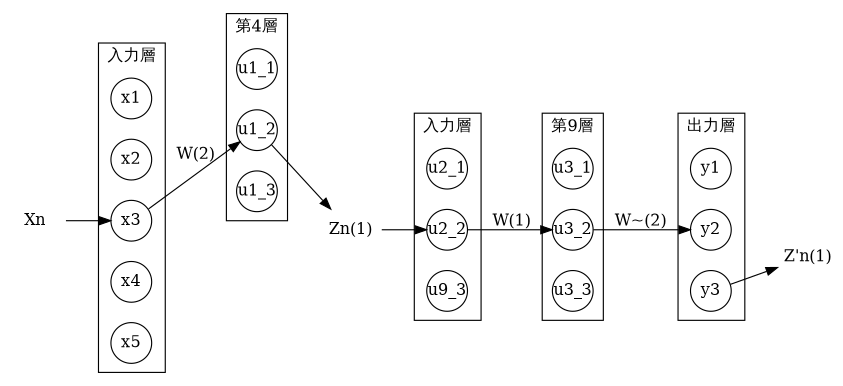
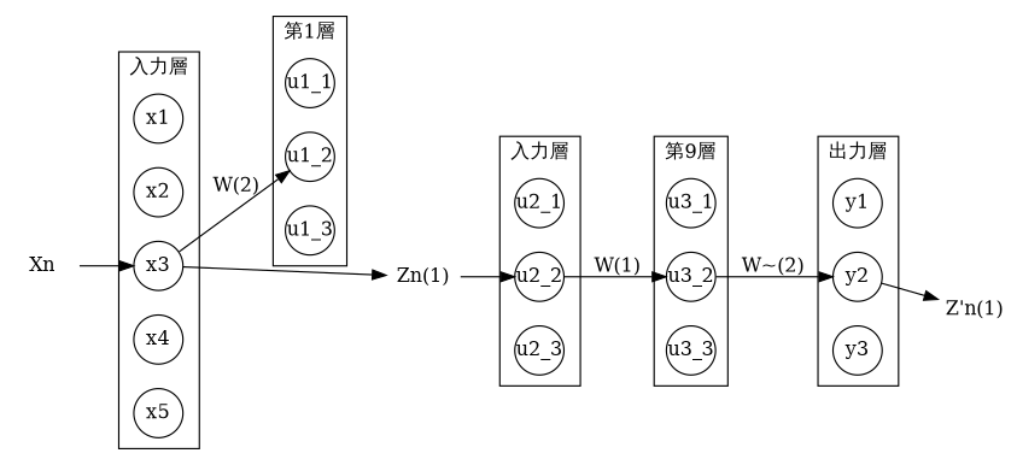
  digraph {
    compound=true
    ordering=out
    rankdir=LR
    splines=line
    node [fixedsize=true shape=circle style=solid]
    u1_1
    u1_2
    u1_3
    x1
    x2
    x3
    x4
    x5
    u2_1
    u2_2
-   u2_3 [label=u9_3]
+   u2_3
    u3_1
    u3_2
    u3_3
    y1
    y2
    y3
    n18 [label="Zn(1)" shape=none style=""]
    n19 [label="Z'n(1)" shape=none style=""]
    n20 [label=Xn shape=none style=""]
    subgraph cluster_1 {
-     label="第4層"
+     label="第1層"
      u1_1
      u1_2
      u1_3
    }
    subgraph cluster_2 {
      label="入力層"
      x1
      x2
      x3
      x4
      x5
    }
    subgraph cluster_3 {
      label="入力層"
      u2_1
      u2_2
      u2_3
    }
    subgraph cluster_4 {
      label="第9層"
      u3_1
      u3_2
      u3_3
    }
    subgraph cluster_5 {
      label="出力層"
      y1
      y2
      y3
    }
-   u1_2 -> n18
+   x3 -> n18
    x3 -> u1_2 [label="W(2)"]
    u2_2 -> u3_2 [label="W(1)"]
    u3_2 -> y2 [label="W~(2)"]
-   y3 -> n19
+   y2 -> n19
    n18 -> u2_2
    n20 -> x3
  }
